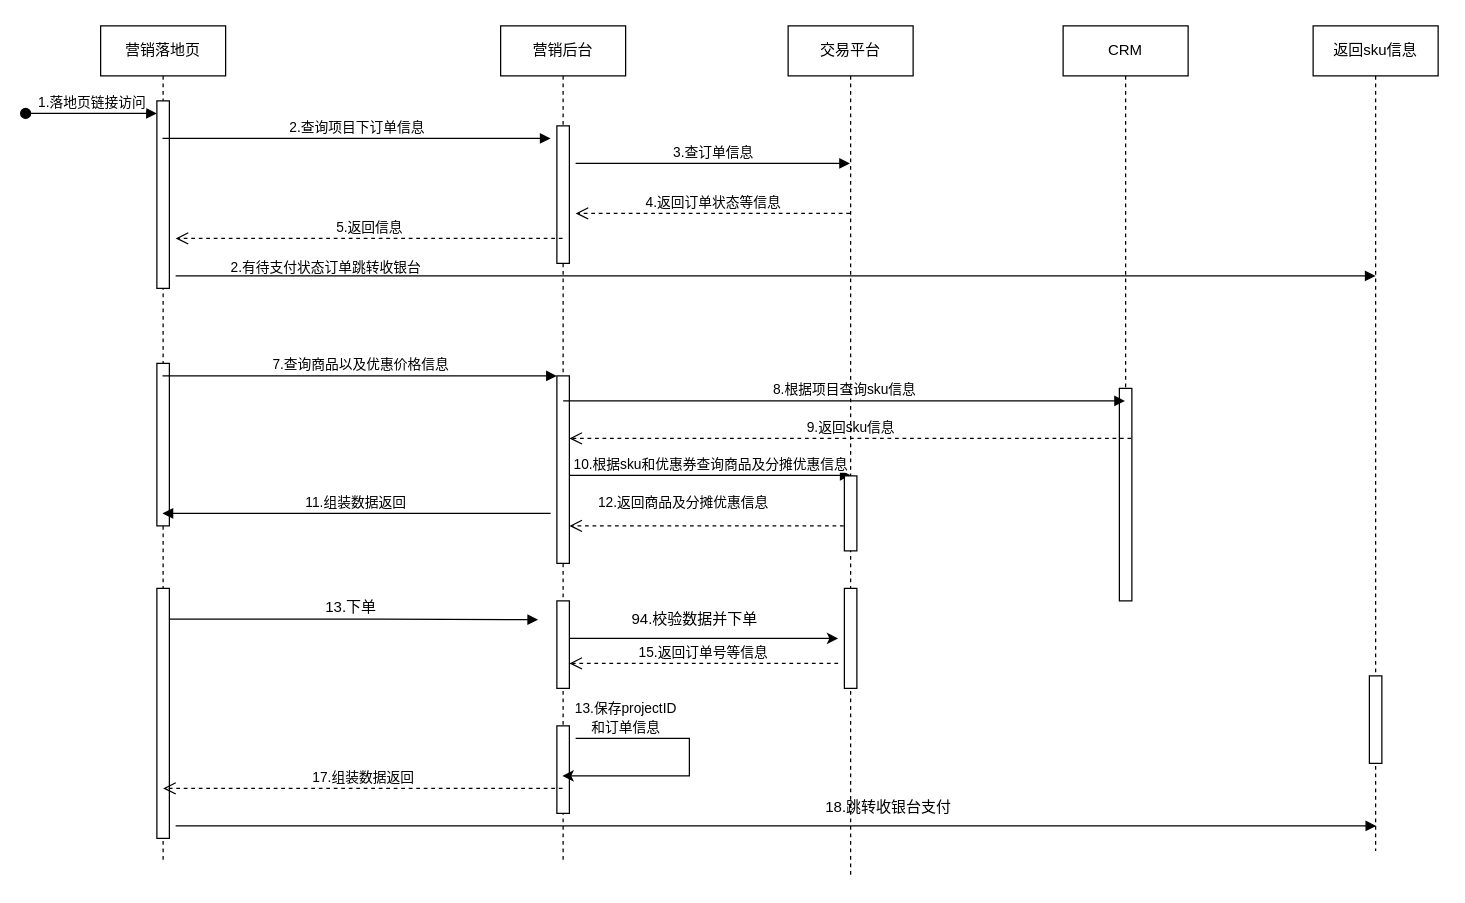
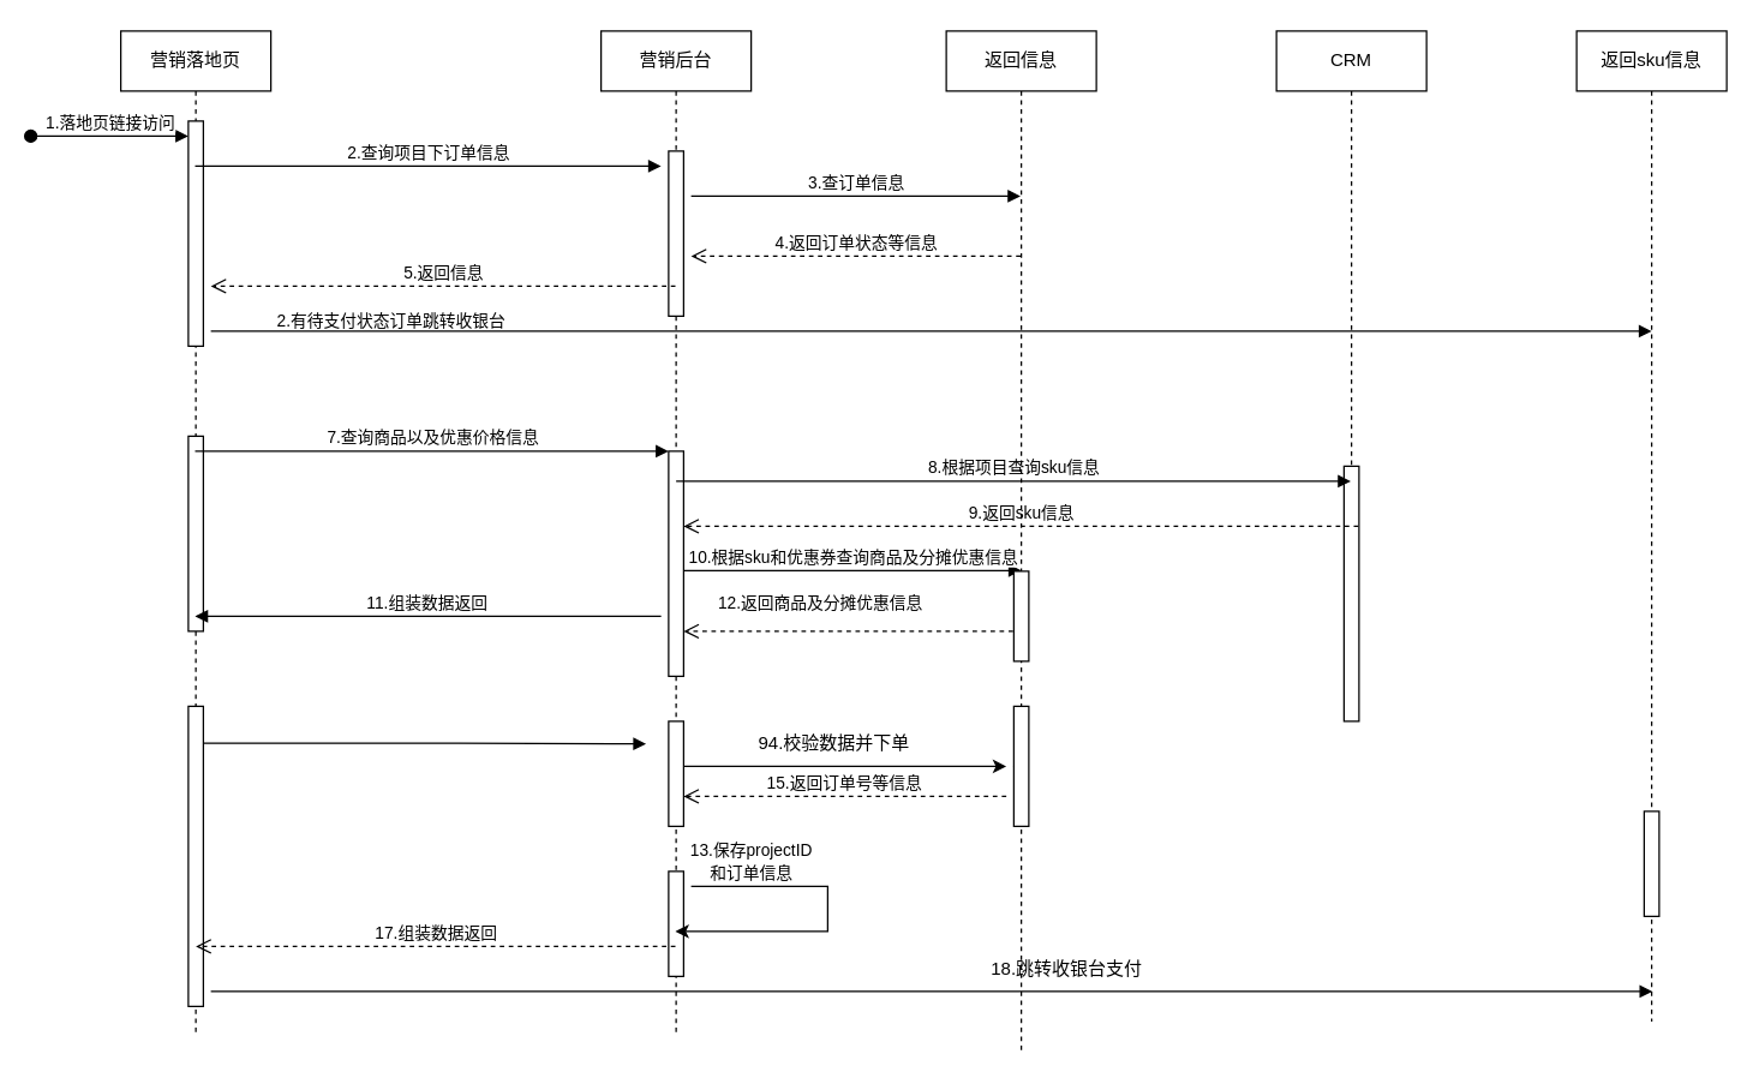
  <mxCell id="0" />
  <mxCell id="1" parent="0" />
  <mxCell id="2" value="营销落地页" style="shape=umlLifeline;perimeter=lifelinePerimeter;whiteSpace=wrap;html=1;container=0;dropTarget=0;collapsible=0;recursiveResize=0;outlineConnect=0;portConstraint=eastwest;newEdgeStyle={&quot;edgeStyle&quot;:&quot;elbowEdgeStyle&quot;,&quot;elbow&quot;:&quot;vertical&quot;,&quot;curved&quot;:0,&quot;rounded&quot;:0};" parent="1" vertex="1"><mxGeometry x="80" y="20" width="100" height="670" as="geometry" /></mxCell>
  <mxCell id="3" value="" style="html=1;points=[];perimeter=orthogonalPerimeter;outlineConnect=0;targetShapes=umlLifeline;portConstraint=eastwest;newEdgeStyle={&quot;edgeStyle&quot;:&quot;elbowEdgeStyle&quot;,&quot;elbow&quot;:&quot;vertical&quot;,&quot;curved&quot;:0,&quot;rounded&quot;:0};" parent="2" vertex="1"><mxGeometry x="45" y="270" width="10" height="130" as="geometry" /></mxCell>
  <mxCell id="4" value="" style="html=1;points=[];perimeter=orthogonalPerimeter;outlineConnect=0;targetShapes=umlLifeline;portConstraint=eastwest;newEdgeStyle={&quot;edgeStyle&quot;:&quot;elbowEdgeStyle&quot;,&quot;elbow&quot;:&quot;vertical&quot;,&quot;curved&quot;:0,&quot;rounded&quot;:0};" vertex="1" parent="2"><mxGeometry x="45" y="60" width="10" height="150" as="geometry" /></mxCell>
  <mxCell id="5" value="" style="html=1;points=[];perimeter=orthogonalPerimeter;outlineConnect=0;targetShapes=umlLifeline;portConstraint=eastwest;newEdgeStyle={&quot;edgeStyle&quot;:&quot;elbowEdgeStyle&quot;,&quot;elbow&quot;:&quot;vertical&quot;,&quot;curved&quot;:0,&quot;rounded&quot;:0};" vertex="1" parent="2"><mxGeometry x="45" y="450" width="10" height="200" as="geometry" /></mxCell>
  <mxCell id="6" value="营销后台" style="shape=umlLifeline;perimeter=lifelinePerimeter;whiteSpace=wrap;html=1;container=0;dropTarget=0;collapsible=0;recursiveResize=0;outlineConnect=0;portConstraint=eastwest;newEdgeStyle={&quot;edgeStyle&quot;:&quot;elbowEdgeStyle&quot;,&quot;elbow&quot;:&quot;vertical&quot;,&quot;curved&quot;:0,&quot;rounded&quot;:0};" parent="1" vertex="1"><mxGeometry x="400" y="20" width="100" height="670" as="geometry" /></mxCell>
  <mxCell id="7" value="" style="html=1;points=[];perimeter=orthogonalPerimeter;outlineConnect=0;targetShapes=umlLifeline;portConstraint=eastwest;newEdgeStyle={&quot;edgeStyle&quot;:&quot;elbowEdgeStyle&quot;,&quot;elbow&quot;:&quot;vertical&quot;,&quot;curved&quot;:0,&quot;rounded&quot;:0};" parent="6" vertex="1"><mxGeometry x="45" y="280" width="10" height="150" as="geometry" /></mxCell>
  <mxCell id="8" value="" style="html=1;points=[];perimeter=orthogonalPerimeter;outlineConnect=0;targetShapes=umlLifeline;portConstraint=eastwest;newEdgeStyle={&quot;edgeStyle&quot;:&quot;elbowEdgeStyle&quot;,&quot;elbow&quot;:&quot;vertical&quot;,&quot;curved&quot;:0,&quot;rounded&quot;:0};" vertex="1" parent="6"><mxGeometry x="45" y="460" width="10" height="70" as="geometry" /></mxCell>
  <mxCell id="9" value="" style="html=1;points=[];perimeter=orthogonalPerimeter;outlineConnect=0;targetShapes=umlLifeline;portConstraint=eastwest;newEdgeStyle={&quot;edgeStyle&quot;:&quot;elbowEdgeStyle&quot;,&quot;elbow&quot;:&quot;vertical&quot;,&quot;curved&quot;:0,&quot;rounded&quot;:0};" vertex="1" parent="6"><mxGeometry x="45" y="80" width="10" height="110" as="geometry" /></mxCell>
  <mxCell id="10" value="" style="html=1;points=[];perimeter=orthogonalPerimeter;outlineConnect=0;targetShapes=umlLifeline;portConstraint=eastwest;newEdgeStyle={&quot;edgeStyle&quot;:&quot;elbowEdgeStyle&quot;,&quot;elbow&quot;:&quot;vertical&quot;,&quot;curved&quot;:0,&quot;rounded&quot;:0};" vertex="1" parent="6"><mxGeometry x="45" y="560" width="10" height="70" as="geometry" /></mxCell>
  <mxCell id="11" value="7.查询商品以及优惠价格信息" style="html=1;verticalAlign=bottom;endArrow=block;edgeStyle=elbowEdgeStyle;elbow=vertical;curved=0;rounded=0;" parent="1" source="2" target="7" edge="1"><mxGeometry relative="1" as="geometry"><mxPoint x="150" y="300" as="sourcePoint" /><Array as="points"><mxPoint x="315" y="300" /></Array><mxPoint as="offset" /></mxGeometry></mxCell>
  <mxCell id="12" value="11.组装数据返回" style="html=1;verticalAlign=bottom;endArrow=block;edgeStyle=elbowEdgeStyle;elbow=vertical;curved=0;rounded=0;" parent="1" target="2" edge="1"><mxGeometry x="0.004" relative="1" as="geometry"><mxPoint x="440" y="410" as="sourcePoint" /><Array as="points"><mxPoint x="325" y="410" /></Array><mxPoint x="155" y="410" as="targetPoint" /><mxPoint as="offset" /></mxGeometry></mxCell>
  <mxCell id="13" value="CRM" style="shape=umlLifeline;perimeter=lifelinePerimeter;whiteSpace=wrap;html=1;container=0;dropTarget=0;collapsible=0;recursiveResize=0;outlineConnect=0;portConstraint=eastwest;newEdgeStyle={&quot;edgeStyle&quot;:&quot;elbowEdgeStyle&quot;,&quot;elbow&quot;:&quot;vertical&quot;,&quot;curved&quot;:0,&quot;rounded&quot;:0};" vertex="1" parent="1"><mxGeometry x="850" y="20" width="100" height="410" as="geometry" /></mxCell>
  <mxCell id="14" value="" style="html=1;points=[];perimeter=orthogonalPerimeter;outlineConnect=0;targetShapes=umlLifeline;portConstraint=eastwest;newEdgeStyle={&quot;edgeStyle&quot;:&quot;elbowEdgeStyle&quot;,&quot;elbow&quot;:&quot;vertical&quot;,&quot;curved&quot;:0,&quot;rounded&quot;:0};" vertex="1" parent="13"><mxGeometry x="45" y="290" width="10" height="170" as="geometry" /></mxCell>
  <mxCell id="15" value="8.根据项目查询sku信息" style="html=1;verticalAlign=bottom;endArrow=block;edgeStyle=elbowEdgeStyle;elbow=vertical;curved=0;rounded=0;" edge="1" parent="1"><mxGeometry x="0.001" relative="1" as="geometry"><mxPoint x="450" y="320" as="sourcePoint" /><Array as="points"><mxPoint x="615" y="320" /></Array><mxPoint x="899.5" y="320" as="targetPoint" /><mxPoint as="offset" /></mxGeometry></mxCell>
  <mxCell id="16" value="9.返回sku信息" style="html=1;verticalAlign=bottom;endArrow=open;dashed=1;endSize=8;edgeStyle=elbowEdgeStyle;elbow=vertical;curved=0;rounded=0;" edge="1" parent="1"><mxGeometry relative="1" as="geometry"><mxPoint x="455" y="350" as="targetPoint" /><Array as="points"><mxPoint x="630" y="350" /></Array><mxPoint x="904.5" y="350" as="sourcePoint" /></mxGeometry></mxCell>
  <mxCell id="17" value="10.根据sku和优惠券查询商品及分摊优惠信息" style="html=1;verticalAlign=bottom;endArrow=block;edgeStyle=elbowEdgeStyle;elbow=vertical;curved=0;rounded=0;" edge="1" parent="1" target="34"><mxGeometry relative="1" as="geometry"><mxPoint x="455" y="379.5" as="sourcePoint" /><Array as="points"><mxPoint x="490" y="379.5" /></Array><mxPoint x="625" y="380" as="targetPoint" /><mxPoint as="offset" /></mxGeometry></mxCell>
  <mxCell id="18" value="12.返回商品及分摊优惠信息" style="html=1;verticalAlign=bottom;endArrow=open;dashed=1;endSize=8;edgeStyle=elbowEdgeStyle;elbow=vertical;curved=0;rounded=0;" edge="1" parent="1"><mxGeometry x="0.174" y="-10" relative="1" as="geometry"><mxPoint x="455" y="420" as="targetPoint" /><Array as="points"><mxPoint x="615" y="420" /></Array><mxPoint x="674.5" y="420" as="sourcePoint" /><mxPoint as="offset" /></mxGeometry></mxCell>
  <mxCell id="19" value="" style="html=1;verticalAlign=bottom;endArrow=block;edgeStyle=elbowEdgeStyle;elbow=horizontal;curved=0;rounded=0;" edge="1" parent="1"><mxGeometry relative="1" as="geometry"><mxPoint x="135" y="494.5" as="sourcePoint" /><Array as="points"><mxPoint x="305" y="464.5" /></Array><mxPoint x="430" y="495" as="targetPoint" /><mxPoint as="offset" /></mxGeometry></mxCell>
- <mxCell id="20" value="13.下单" style="text;html=1;align=center;verticalAlign=middle;resizable=0;points=[];autosize=1;strokeColor=none;fillColor=none;" vertex="1" parent="1"><mxGeometry x="250" y="470" width="60" height="30" as="geometry" /></mxCell>
  <mxCell id="21" value="" style="endArrow=classic;html=1;rounded=0;" edge="1" parent="1" source="33"><mxGeometry width="50" height="50" relative="1" as="geometry"><mxPoint x="455" y="510" as="sourcePoint" /><mxPoint x="674.5" y="510" as="targetPoint" /></mxGeometry></mxCell>
  <mxCell id="22" value="94.校验数据并下单" style="text;html=1;align=center;verticalAlign=middle;resizable=0;points=[];autosize=1;strokeColor=none;fillColor=none;" vertex="1" parent="1"><mxGeometry x="495" y="480" width="120" height="30" as="geometry" /></mxCell>
  <mxCell id="23" value="15.返回订单号等信息" style="html=1;verticalAlign=bottom;endArrow=open;dashed=1;endSize=8;edgeStyle=elbowEdgeStyle;elbow=vertical;curved=0;rounded=0;" edge="1" parent="1"><mxGeometry relative="1" as="geometry"><mxPoint x="455" y="530" as="targetPoint" /><Array as="points"><mxPoint x="630" y="530" /></Array><mxPoint x="670" y="530" as="sourcePoint" /><mxPoint as="offset" /></mxGeometry></mxCell>
  <mxCell id="24" value="17.组装数据返回" style="html=1;verticalAlign=bottom;endArrow=open;dashed=1;endSize=8;edgeStyle=elbowEdgeStyle;elbow=vertical;curved=0;rounded=0;" edge="1" parent="1" source="6"><mxGeometry relative="1" as="geometry"><mxPoint y="630" as="targetPoint" x="130" /><Array as="points"><mxPoint x="313" y="630" /></Array><mxPoint x="427.5" y="630" as="sourcePoint" /></mxGeometry></mxCell>
  <mxCell id="25" value="返回sku信息" style="shape=umlLifeline;perimeter=lifelinePerimeter;whiteSpace=wrap;html=1;container=0;dropTarget=0;collapsible=0;recursiveResize=0;outlineConnect=0;portConstraint=eastwest;newEdgeStyle={&quot;edgeStyle&quot;:&quot;elbowEdgeStyle&quot;,&quot;elbow&quot;:&quot;vertical&quot;,&quot;curved&quot;:0,&quot;rounded&quot;:0};" vertex="1" parent="1"><mxGeometry x="1050" y="20" width="100" height="660" as="geometry" /></mxCell>
  <mxCell id="26" value="" style="html=1;points=[];perimeter=orthogonalPerimeter;outlineConnect=0;targetShapes=umlLifeline;portConstraint=eastwest;newEdgeStyle={&quot;edgeStyle&quot;:&quot;elbowEdgeStyle&quot;,&quot;elbow&quot;:&quot;vertical&quot;,&quot;curved&quot;:0,&quot;rounded&quot;:0};" vertex="1" parent="25"><mxGeometry x="45" y="520" width="10" height="70" as="geometry" /></mxCell>
  <mxCell id="27" value="" style="html=1;verticalAlign=bottom;endArrow=block;edgeStyle=elbowEdgeStyle;elbow=horizontal;curved=0;rounded=0;" edge="1" parent="1"><mxGeometry relative="1" as="geometry"><mxPoint x="140" y="660" as="sourcePoint" /><Array as="points"><mxPoint x="345.5" y="660" /></Array><mxPoint x="1100.5" y="660" as="targetPoint" /><mxPoint as="offset" /></mxGeometry></mxCell>
  <mxCell id="28" value="18.跳转收银台支付" style="text;html=1;align=center;verticalAlign=middle;resizable=0;points=[];autosize=1;strokeColor=none;fillColor=none;" vertex="1" parent="1"><mxGeometry x="650" y="630" width="120" height="30" as="geometry" /></mxCell>
  <mxCell id="29" value="1.落地页链接访问" style="html=1;verticalAlign=bottom;startArrow=oval;endArrow=block;startSize=8;edgeStyle=elbowEdgeStyle;elbow=vertical;curved=0;rounded=0;" parent="1" edge="1"><mxGeometry relative="1" as="geometry"><mxPoint x="20" y="90" as="sourcePoint" /><mxPoint x="125" y="90" as="targetPoint" /></mxGeometry></mxCell>
  <mxCell id="30" value="2.查询项目下订单信息" style="html=1;verticalAlign=bottom;endArrow=block;edgeStyle=elbowEdgeStyle;elbow=vertical;curved=0;rounded=0;" edge="1" parent="1" source="2"><mxGeometry relative="1" as="geometry"><mxPoint x="150" y="110" as="sourcePoint" /><Array as="points"><mxPoint x="315" y="110" /></Array><mxPoint x="440" y="110" as="targetPoint" /><mxPoint as="offset" /></mxGeometry></mxCell>
  <mxCell id="31" value="3.查订单信息" style="html=1;verticalAlign=bottom;endArrow=block;edgeStyle=elbowEdgeStyle;elbow=vertical;curved=0;rounded=0;" edge="1" parent="1" target="33"><mxGeometry relative="1" as="geometry"><mxPoint x="460" y="130" as="sourcePoint" /><Array as="points"><mxPoint x="605" y="130" /></Array><mxPoint x="730" y="130" as="targetPoint" /><mxPoint as="offset" /></mxGeometry></mxCell>
  <mxCell id="32" value="" style="endArrow=classic;html=1;rounded=0;" edge="1" parent="1"><mxGeometry width="50" height="50" relative="1" as="geometry"><mxPoint x="455" y="510" as="sourcePoint" /><mxPoint x="670" y="510" as="targetPoint" /></mxGeometry></mxCell>
- <mxCell id="33" value="交易平台" style="shape=umlLifeline;perimeter=lifelinePerimeter;whiteSpace=wrap;html=1;container=0;dropTarget=0;collapsible=0;recursiveResize=0;outlineConnect=0;portConstraint=eastwest;newEdgeStyle={&quot;edgeStyle&quot;:&quot;elbowEdgeStyle&quot;,&quot;elbow&quot;:&quot;vertical&quot;,&quot;curved&quot;:0,&quot;rounded&quot;:0};" vertex="1" parent="1"><mxGeometry x="630" y="20" width="100" height="680" as="geometry" /></mxCell>
+ <mxCell id="33" value="返回信息" style="shape=umlLifeline;perimeter=lifelinePerimeter;whiteSpace=wrap;html=1;container=0;dropTarget=0;collapsible=0;recursiveResize=0;outlineConnect=0;portConstraint=eastwest;newEdgeStyle={&quot;edgeStyle&quot;:&quot;elbowEdgeStyle&quot;,&quot;elbow&quot;:&quot;vertical&quot;,&quot;curved&quot;:0,&quot;rounded&quot;:0};" vertex="1" parent="1"><mxGeometry x="630" y="20" width="100" height="680" as="geometry" /></mxCell>
  <mxCell id="34" value="" style="html=1;points=[];perimeter=orthogonalPerimeter;outlineConnect=0;targetShapes=umlLifeline;portConstraint=eastwest;newEdgeStyle={&quot;edgeStyle&quot;:&quot;elbowEdgeStyle&quot;,&quot;elbow&quot;:&quot;vertical&quot;,&quot;curved&quot;:0,&quot;rounded&quot;:0};" vertex="1" parent="33"><mxGeometry x="45" y="360" width="10" height="60" as="geometry" /></mxCell>
  <mxCell id="35" value="" style="html=1;points=[];perimeter=orthogonalPerimeter;outlineConnect=0;targetShapes=umlLifeline;portConstraint=eastwest;newEdgeStyle={&quot;edgeStyle&quot;:&quot;elbowEdgeStyle&quot;,&quot;elbow&quot;:&quot;vertical&quot;,&quot;curved&quot;:0,&quot;rounded&quot;:0};" vertex="1" parent="33"><mxGeometry x="45" y="450" width="10" height="80" as="geometry" /></mxCell>
  <mxCell id="36" value="4.返回订单状态等信息" style="html=1;verticalAlign=bottom;endArrow=open;dashed=1;endSize=8;edgeStyle=elbowEdgeStyle;elbow=vertical;curved=0;rounded=0;" edge="1" parent="1" source="33"><mxGeometry x="0.002" relative="1" as="geometry"><mxPoint x="460" y="170" as="targetPoint" /><Array as="points"><mxPoint x="615" y="170" /></Array><mxPoint x="650" y="170" as="sourcePoint" /><mxPoint as="offset" /></mxGeometry></mxCell>
  <mxCell id="37" value="5.返回信息" style="html=1;verticalAlign=bottom;endArrow=open;dashed=1;endSize=8;edgeStyle=elbowEdgeStyle;elbow=vertical;curved=0;rounded=0;" edge="1" parent="1"><mxGeometry relative="1" as="geometry"><mxPoint x="140" y="190" as="targetPoint" /><Array as="points"><mxPoint x="315" y="190" /></Array><mxPoint x="449.5" y="190" as="sourcePoint" /><mxPoint as="offset" /></mxGeometry></mxCell>
  <mxCell id="38" value="" style="html=1;verticalAlign=bottom;endArrow=block;edgeStyle=elbowEdgeStyle;elbow=vertical;curved=0;rounded=0;" edge="1" parent="1"><mxGeometry relative="1" as="geometry"><mxPoint x="140" y="220" as="sourcePoint" /><Array as="points"><mxPoint x="345" y="220" /></Array><mxPoint x="1100" y="220" as="targetPoint" /><mxPoint as="offset" /></mxGeometry></mxCell>
  <mxCell id="39" value="&lt;font style=&quot;font-size: 11px;&quot;&gt;2.有待支付状态订单跳转收银台&lt;/font&gt;" style="text;html=1;align=center;verticalAlign=middle;resizable=0;points=[];autosize=1;strokeColor=none;fillColor=none;" vertex="1" parent="1"><mxGeometry x="170" y="198" width="180" height="30" as="geometry" /></mxCell>
  <mxCell id="40" value="" style="endArrow=classic;html=1;rounded=0;" edge="1" parent="1" target="6"><mxGeometry width="50" height="50" relative="1" as="geometry"><mxPoint x="450" y="540" as="sourcePoint" /><mxPoint x="500" y="490" as="targetPoint" /></mxGeometry></mxCell>
  <mxCell id="41" value="" style="endArrow=classic;html=1;rounded=0;edgeStyle=orthogonalEdgeStyle;" edge="1" parent="1" target="6"><mxGeometry width="50" height="50" relative="1" as="geometry"><mxPoint x="460" y="590" as="sourcePoint" /><mxPoint x="550" y="680" as="targetPoint" /><Array as="points"><mxPoint x="551" y="590" /><mxPoint x="551" y="620" /></Array></mxGeometry></mxCell>
  <mxCell id="42" value="&lt;font style=&quot;font-size: 11px;&quot;&gt;13.保存projectID&lt;/font&gt;&lt;div&gt;&lt;font style=&quot;font-size: 11px;&quot;&gt;和订单信息&lt;/font&gt;&lt;/div&gt;" style="text;html=1;align=center;verticalAlign=middle;resizable=0;points=[];autosize=1;strokeColor=none;fillColor=none;" vertex="1" parent="1"><mxGeometry x="450" y="553" width="100" height="40" as="geometry" /></mxCell>
